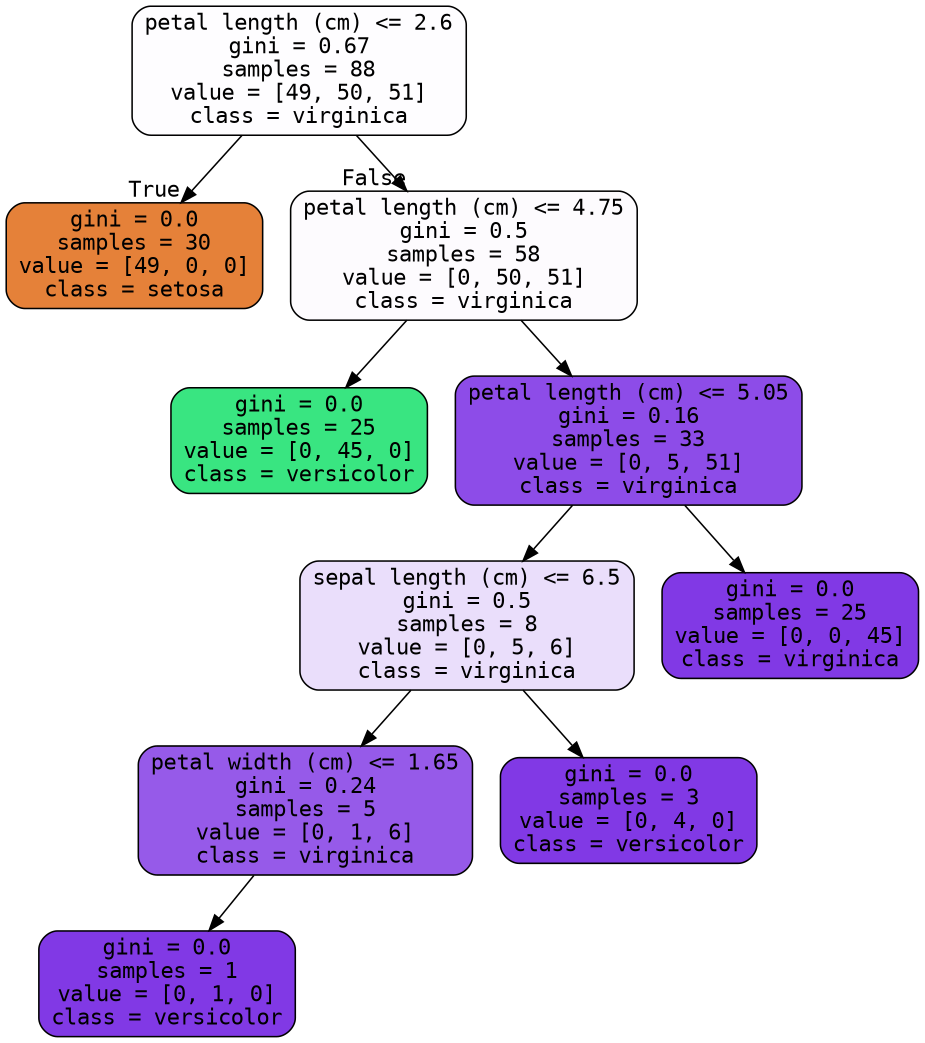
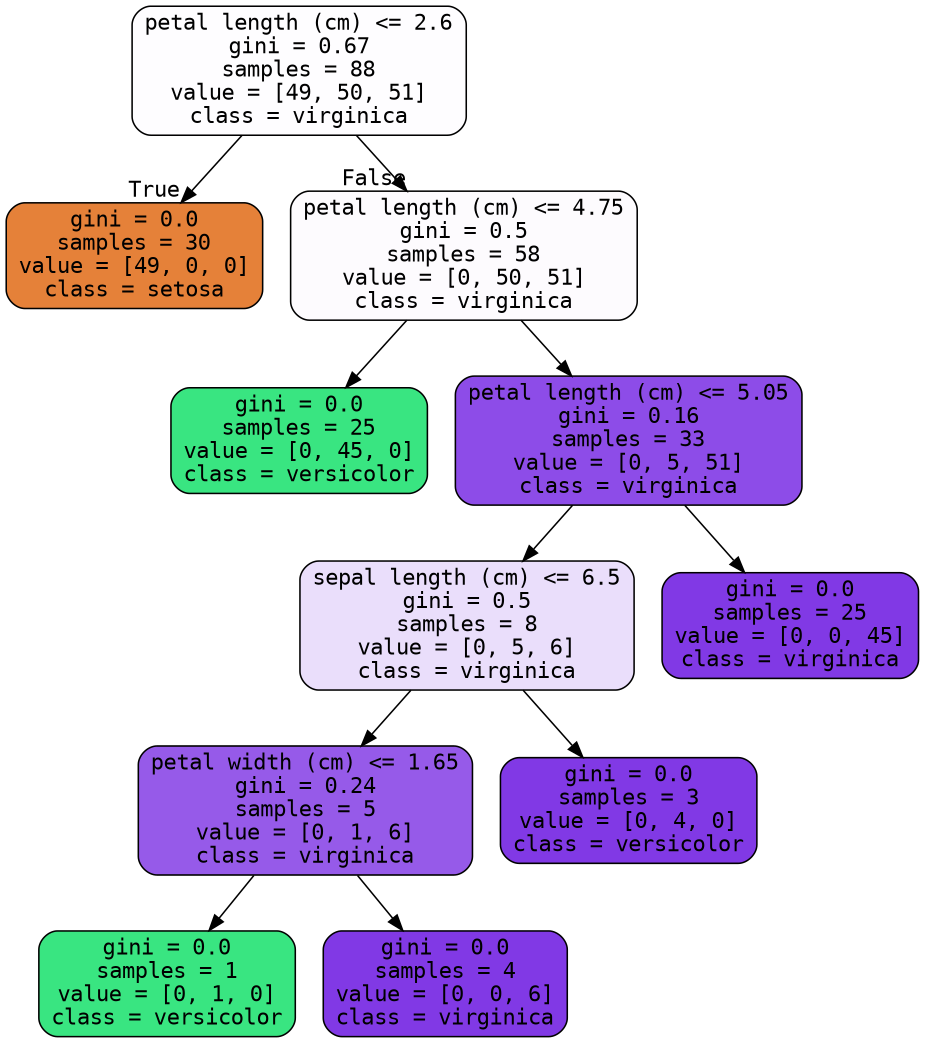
  digraph {
    fontname="DejaVu Sans Mono"
    node [color=black fillcolor="#8139e5" fontname="DejaVu Sans Mono" shape=box style="filled, rounded"]
    edge [fontname="DejaVu Sans Mono"]
    n1 [fillcolor="#fefdff" label="petal length (cm) <= 2.6\ngini = 0.67\nsamples = 88\nvalue = [49, 50, 51]\nclass = virginica"]
    n2 [fillcolor="#e58139" label="gini = 0.0\nsamples = 30\nvalue = [49, 0, 0]\nclass = setosa"]
    n3 [fillcolor="#fdfbfe" label="petal length (cm) <= 4.75\ngini = 0.5\nsamples = 58\nvalue = [0, 50, 51]\nclass = virginica"]
    n4 [fillcolor="#39e581" label="gini = 0.0\nsamples = 25\nvalue = [0, 45, 0]\nclass = versicolor"]
    n5 [fillcolor="#8d4ce8" label="petal length (cm) <= 5.05\ngini = 0.16\nsamples = 33\nvalue = [0, 5, 51]\nclass = virginica"]
    n6 [fillcolor="#eadefb" label="sepal length (cm) <= 6.5\ngini = 0.5\nsamples = 8\nvalue = [0, 5, 6]\nclass = virginica"]
    n7 [label="gini = 0.0\nsamples = 25\nvalue = [0, 0, 45]\nclass = virginica"]
    n8 [fillcolor="#965ae9" label="petal width (cm) <= 1.65\ngini = 0.24\nsamples = 5\nvalue = [0, 1, 6]\nclass = virginica"]
    n9 [label="gini = 0.0\nsamples = 3\nvalue = [0, 4, 0]\nclass = versicolor"]
-   n10 [label="gini = 0.0\nsamples = 1\nvalue = [0, 1, 0]\nclass = versicolor"]
+   n10 [fillcolor="#39e581" label="gini = 0.0\nsamples = 1\nvalue = [0, 1, 0]\nclass = versicolor"]
+   n11 [label="gini = 0.0\nsamples = 4\nvalue = [0, 0, 6]\nclass = virginica"]
    n1 -> n2 [headlabel=True labelangle=45 labeldistance=2.5]
    n1 -> n3 [headlabel=False labelangle=-45 labeldistance=2.5]
    n3 -> n4
    n3 -> n5
    n5 -> n6
    n5 -> n7
    n6 -> n8
    n6 -> n9
    n8 -> n10
+   n8 -> n11
  }
